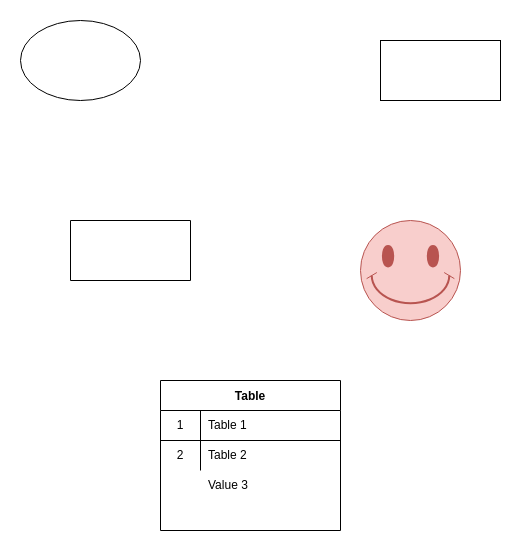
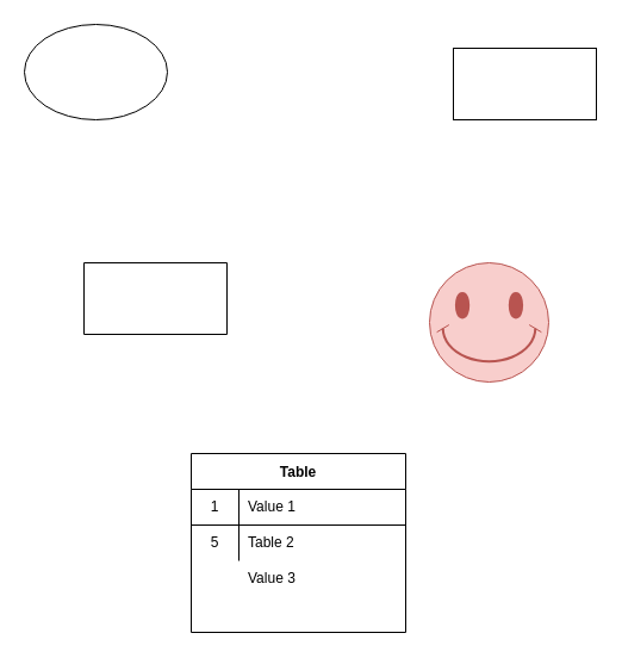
  <mxCell id="0" />
  <mxCell id="1" parent="0" />
  <mxCell id="2" value="" style="ellipse;whiteSpace=wrap;html=1;" vertex="1" parent="1"><mxGeometry x="20" y="20" width="120" height="80" as="geometry" /></mxCell>
  <mxCell id="3" value="" style="shape=trapezoid;perimeter=trapezoidPerimeter;whiteSpace=wrap;html=1;fixedSize=1;size=-10;" vertex="1" parent="1"><mxGeometry x="70" y="220" width="120" height="60" as="geometry" /></mxCell>
  <mxCell id="4" value="" style="shape=process;whiteSpace=wrap;html=1;backgroundOutline=1;size=0;" vertex="1" parent="1"><mxGeometry x="380" y="40" width="120" height="60" as="geometry" /></mxCell>
  <mxCell id="5" value="Table" style="shape=table;startSize=30;container=1;collapsible=0;childLayout=tableLayout;fixedRows=1;rowLines=0;fontStyle=1;align=center;pointerEvents=1;" vertex="1" parent="1"><mxGeometry x="160" y="380" width="180" height="150" as="geometry" /></mxCell>
  <mxCell id="6" value="" style="shape=partialRectangle;html=1;whiteSpace=wrap;collapsible=0;dropTarget=0;pointerEvents=1;fillColor=none;top=0;left=0;bottom=1;right=0;points=[[0,0.5],[1,0.5]];portConstraint=eastwest;" vertex="1" parent="5"><mxGeometry y="30" width="180" height="30" as="geometry" /></mxCell>
  <mxCell id="7" value="1" style="shape=partialRectangle;html=1;whiteSpace=wrap;connectable=0;fillColor=none;top=0;left=0;bottom=0;right=0;overflow=hidden;pointerEvents=1;" vertex="1" parent="6"><mxGeometry width="40" height="30" as="geometry"><mxRectangle width="40" height="30" as="alternateBounds" /></mxGeometry></mxCell>
- <mxCell id="8" value="Table 1" style="shape=partialRectangle;html=1;whiteSpace=wrap;connectable=0;fillColor=none;top=0;left=0;bottom=0;right=0;align=left;spacingLeft=6;overflow=hidden;pointerEvents=1;" vertex="1" parent="6"><mxGeometry x="40" width="140" height="30" as="geometry"><mxRectangle width="140" height="30" as="alternateBounds" /></mxGeometry></mxCell>
+ <mxCell id="8" value="Value 1" style="shape=partialRectangle;html=1;whiteSpace=wrap;connectable=0;fillColor=none;top=0;left=0;bottom=0;right=0;align=left;spacingLeft=6;overflow=hidden;pointerEvents=1;" vertex="1" parent="6"><mxGeometry x="40" width="140" height="30" as="geometry"><mxRectangle width="140" height="30" as="alternateBounds" /></mxGeometry></mxCell>
  <mxCell id="9" value="" style="shape=partialRectangle;html=1;whiteSpace=wrap;collapsible=0;dropTarget=0;pointerEvents=1;fillColor=none;top=0;left=0;bottom=0;right=0;points=[[0,0.5],[1,0.5]];portConstraint=eastwest;" vertex="1" parent="5"><mxGeometry y="60" width="180" height="30" as="geometry" /></mxCell>
- <mxCell id="10" value="2" style="shape=partialRectangle;html=1;whiteSpace=wrap;connectable=0;fillColor=none;top=0;left=0;bottom=0;right=0;overflow=hidden;pointerEvents=1;" vertex="1" parent="9"><mxGeometry width="40" height="30" as="geometry"><mxRectangle width="40" height="30" as="alternateBounds" /></mxGeometry></mxCell>
+ <mxCell id="10" value="5" style="shape=partialRectangle;html=1;whiteSpace=wrap;connectable=0;fillColor=none;top=0;left=0;bottom=0;right=0;overflow=hidden;pointerEvents=1;" vertex="1" parent="9"><mxGeometry width="40" height="30" as="geometry"><mxRectangle width="40" height="30" as="alternateBounds" /></mxGeometry></mxCell>
  <mxCell id="11" value="Table 2" style="shape=partialRectangle;html=1;whiteSpace=wrap;connectable=0;fillColor=none;top=0;left=0;bottom=0;right=0;align=left;spacingLeft=6;overflow=hidden;pointerEvents=1;" vertex="1" parent="9"><mxGeometry x="40" width="140" height="30" as="geometry"><mxRectangle width="140" height="30" as="alternateBounds" /></mxGeometry></mxCell>
  <mxCell id="12" value="" style="shape=partialRectangle;html=1;whiteSpace=wrap;collapsible=0;dropTarget=0;pointerEvents=1;fillColor=none;top=0;left=0;bottom=0;right=0;points=[[0,0.5],[1,0.5]];portConstraint=eastwest;" vertex="1" parent="5"><mxGeometry y="90" width="180" height="30" as="geometry" /></mxCell>
  <mxCell id="13" value="Value 3" style="shape=partialRectangle;html=1;whiteSpace=wrap;connectable=0;fillColor=none;top=0;left=0;bottom=0;right=0;align=left;spacingLeft=6;overflow=hidden;pointerEvents=1;" vertex="1" parent="12"><mxGeometry x="40" width="140" height="30" as="geometry"><mxRectangle width="140" height="30" as="alternateBounds" /></mxGeometry></mxCell>
  <mxCell id="14" value="" style="verticalLabelPosition=bottom;verticalAlign=top;html=1;shape=mxgraph.basic.smiley;fillColor=#f8cecc;strokeColor=#b85450;" vertex="1" parent="1"><mxGeometry x="360" y="220" width="100" height="100" as="geometry" /></mxCell>
